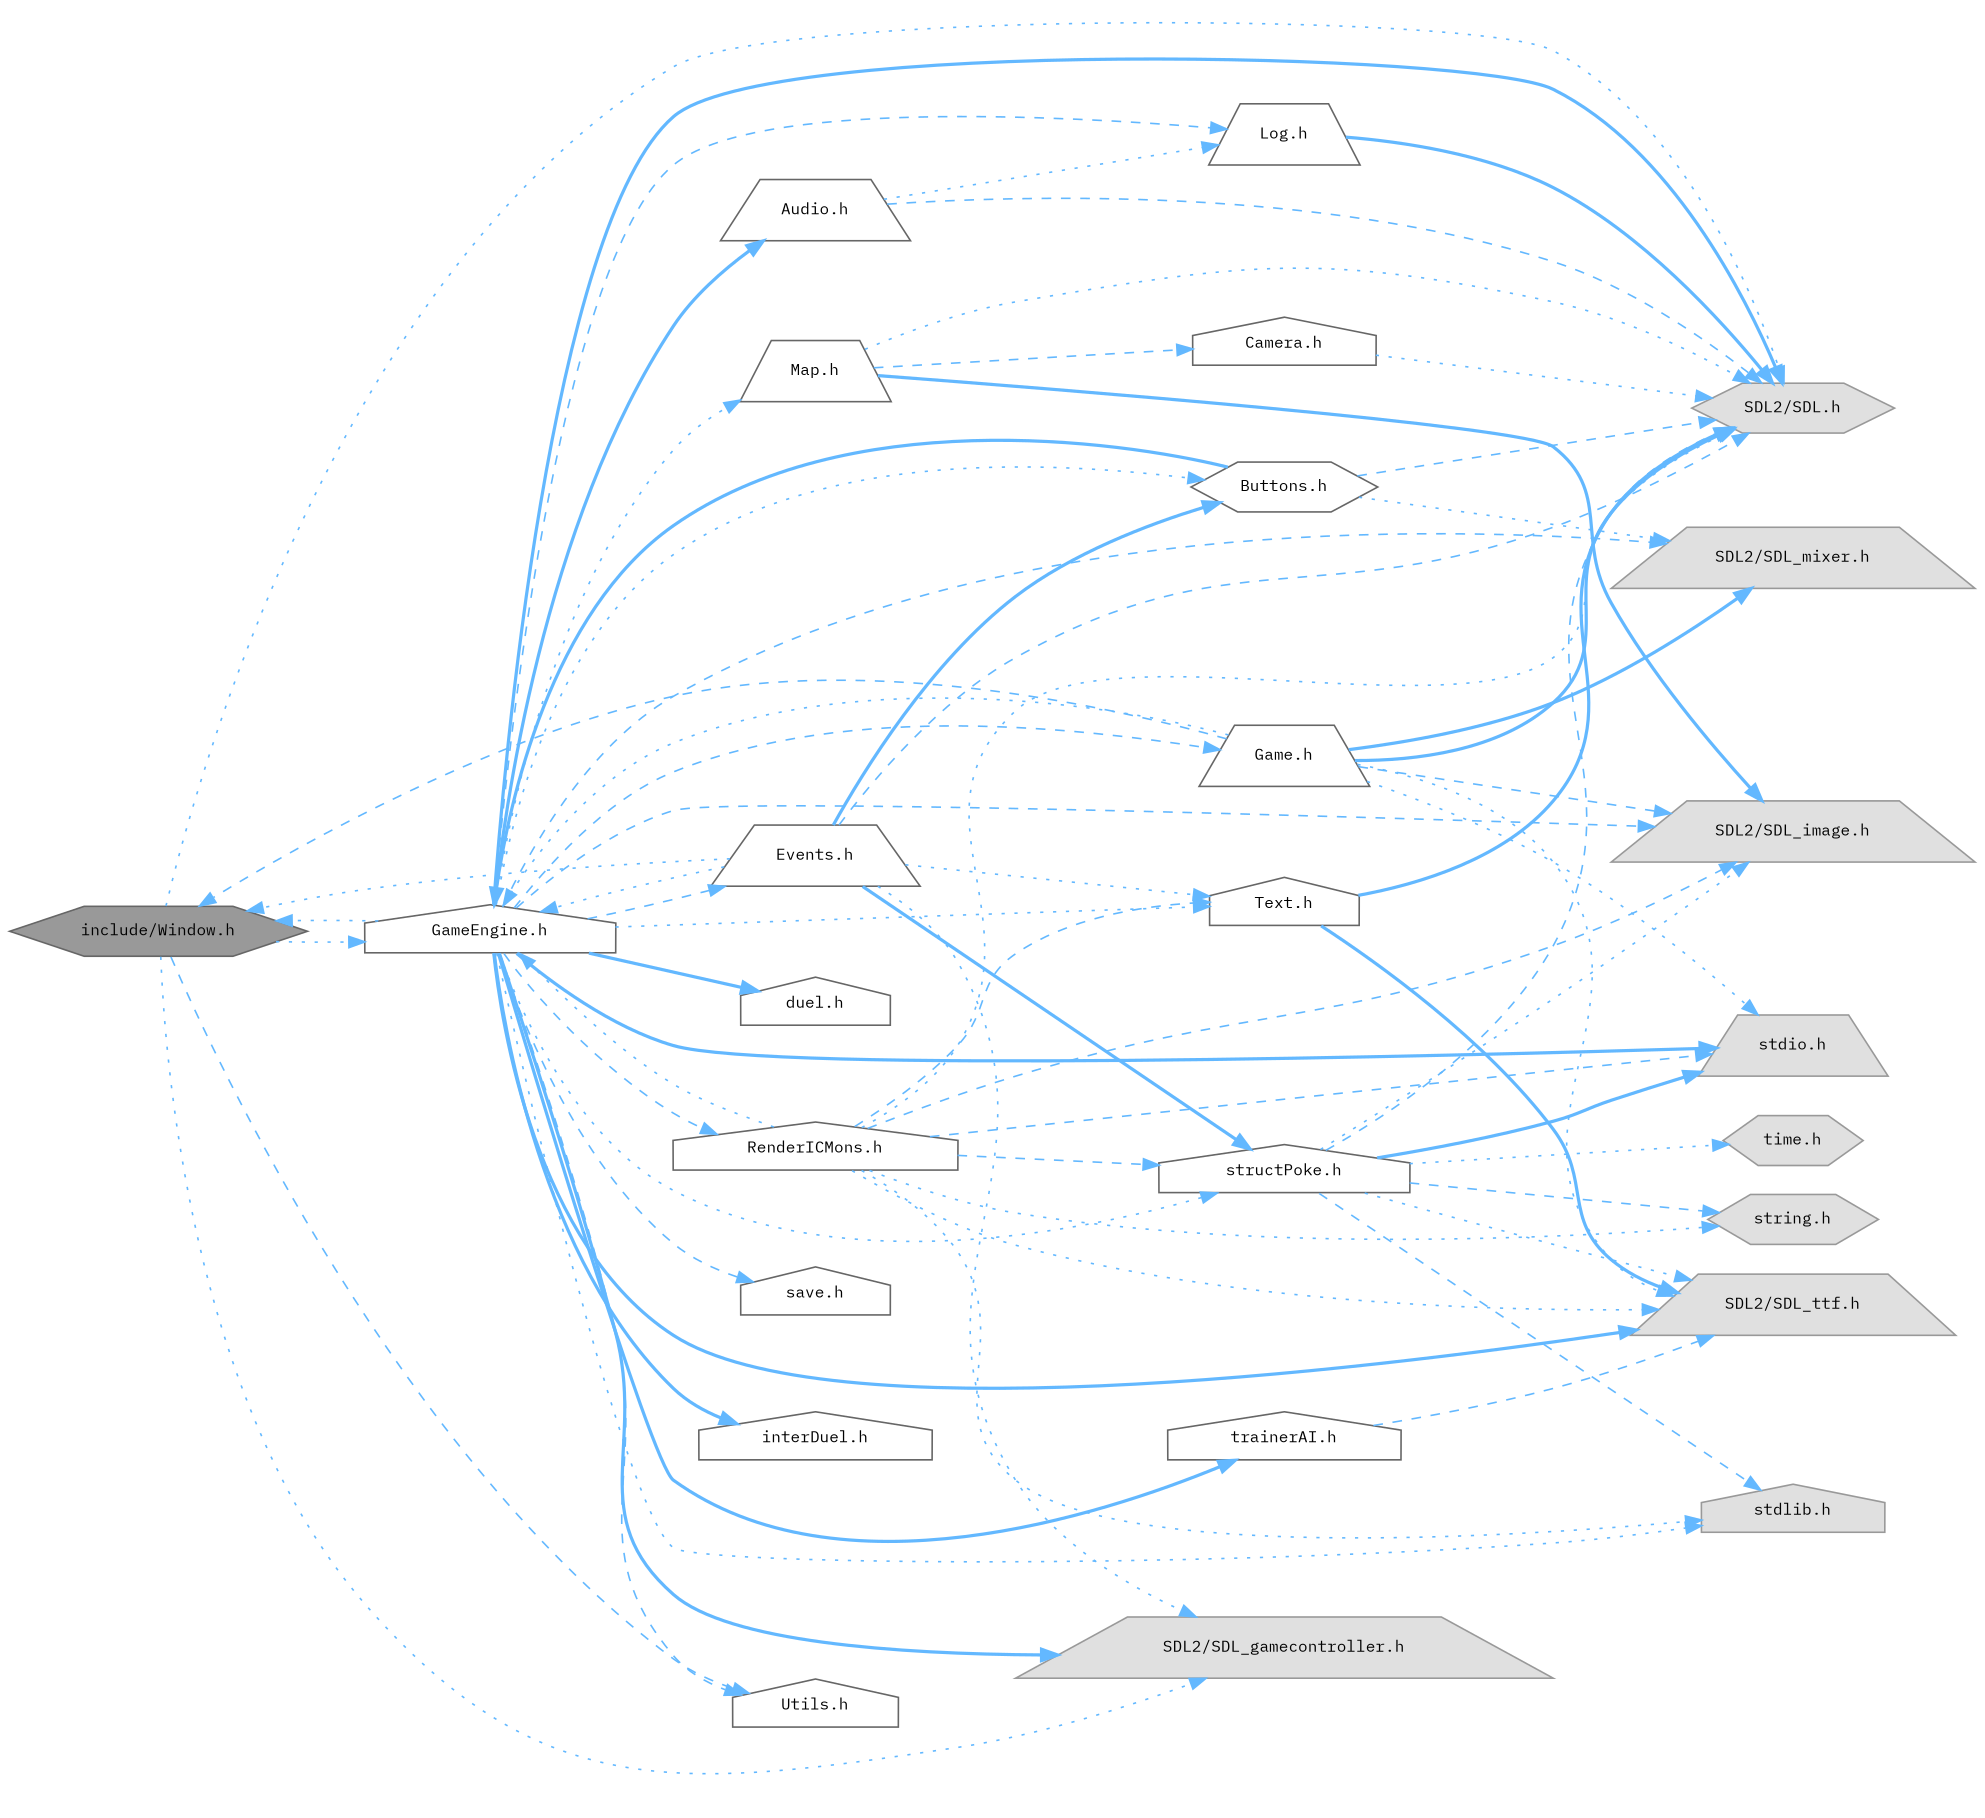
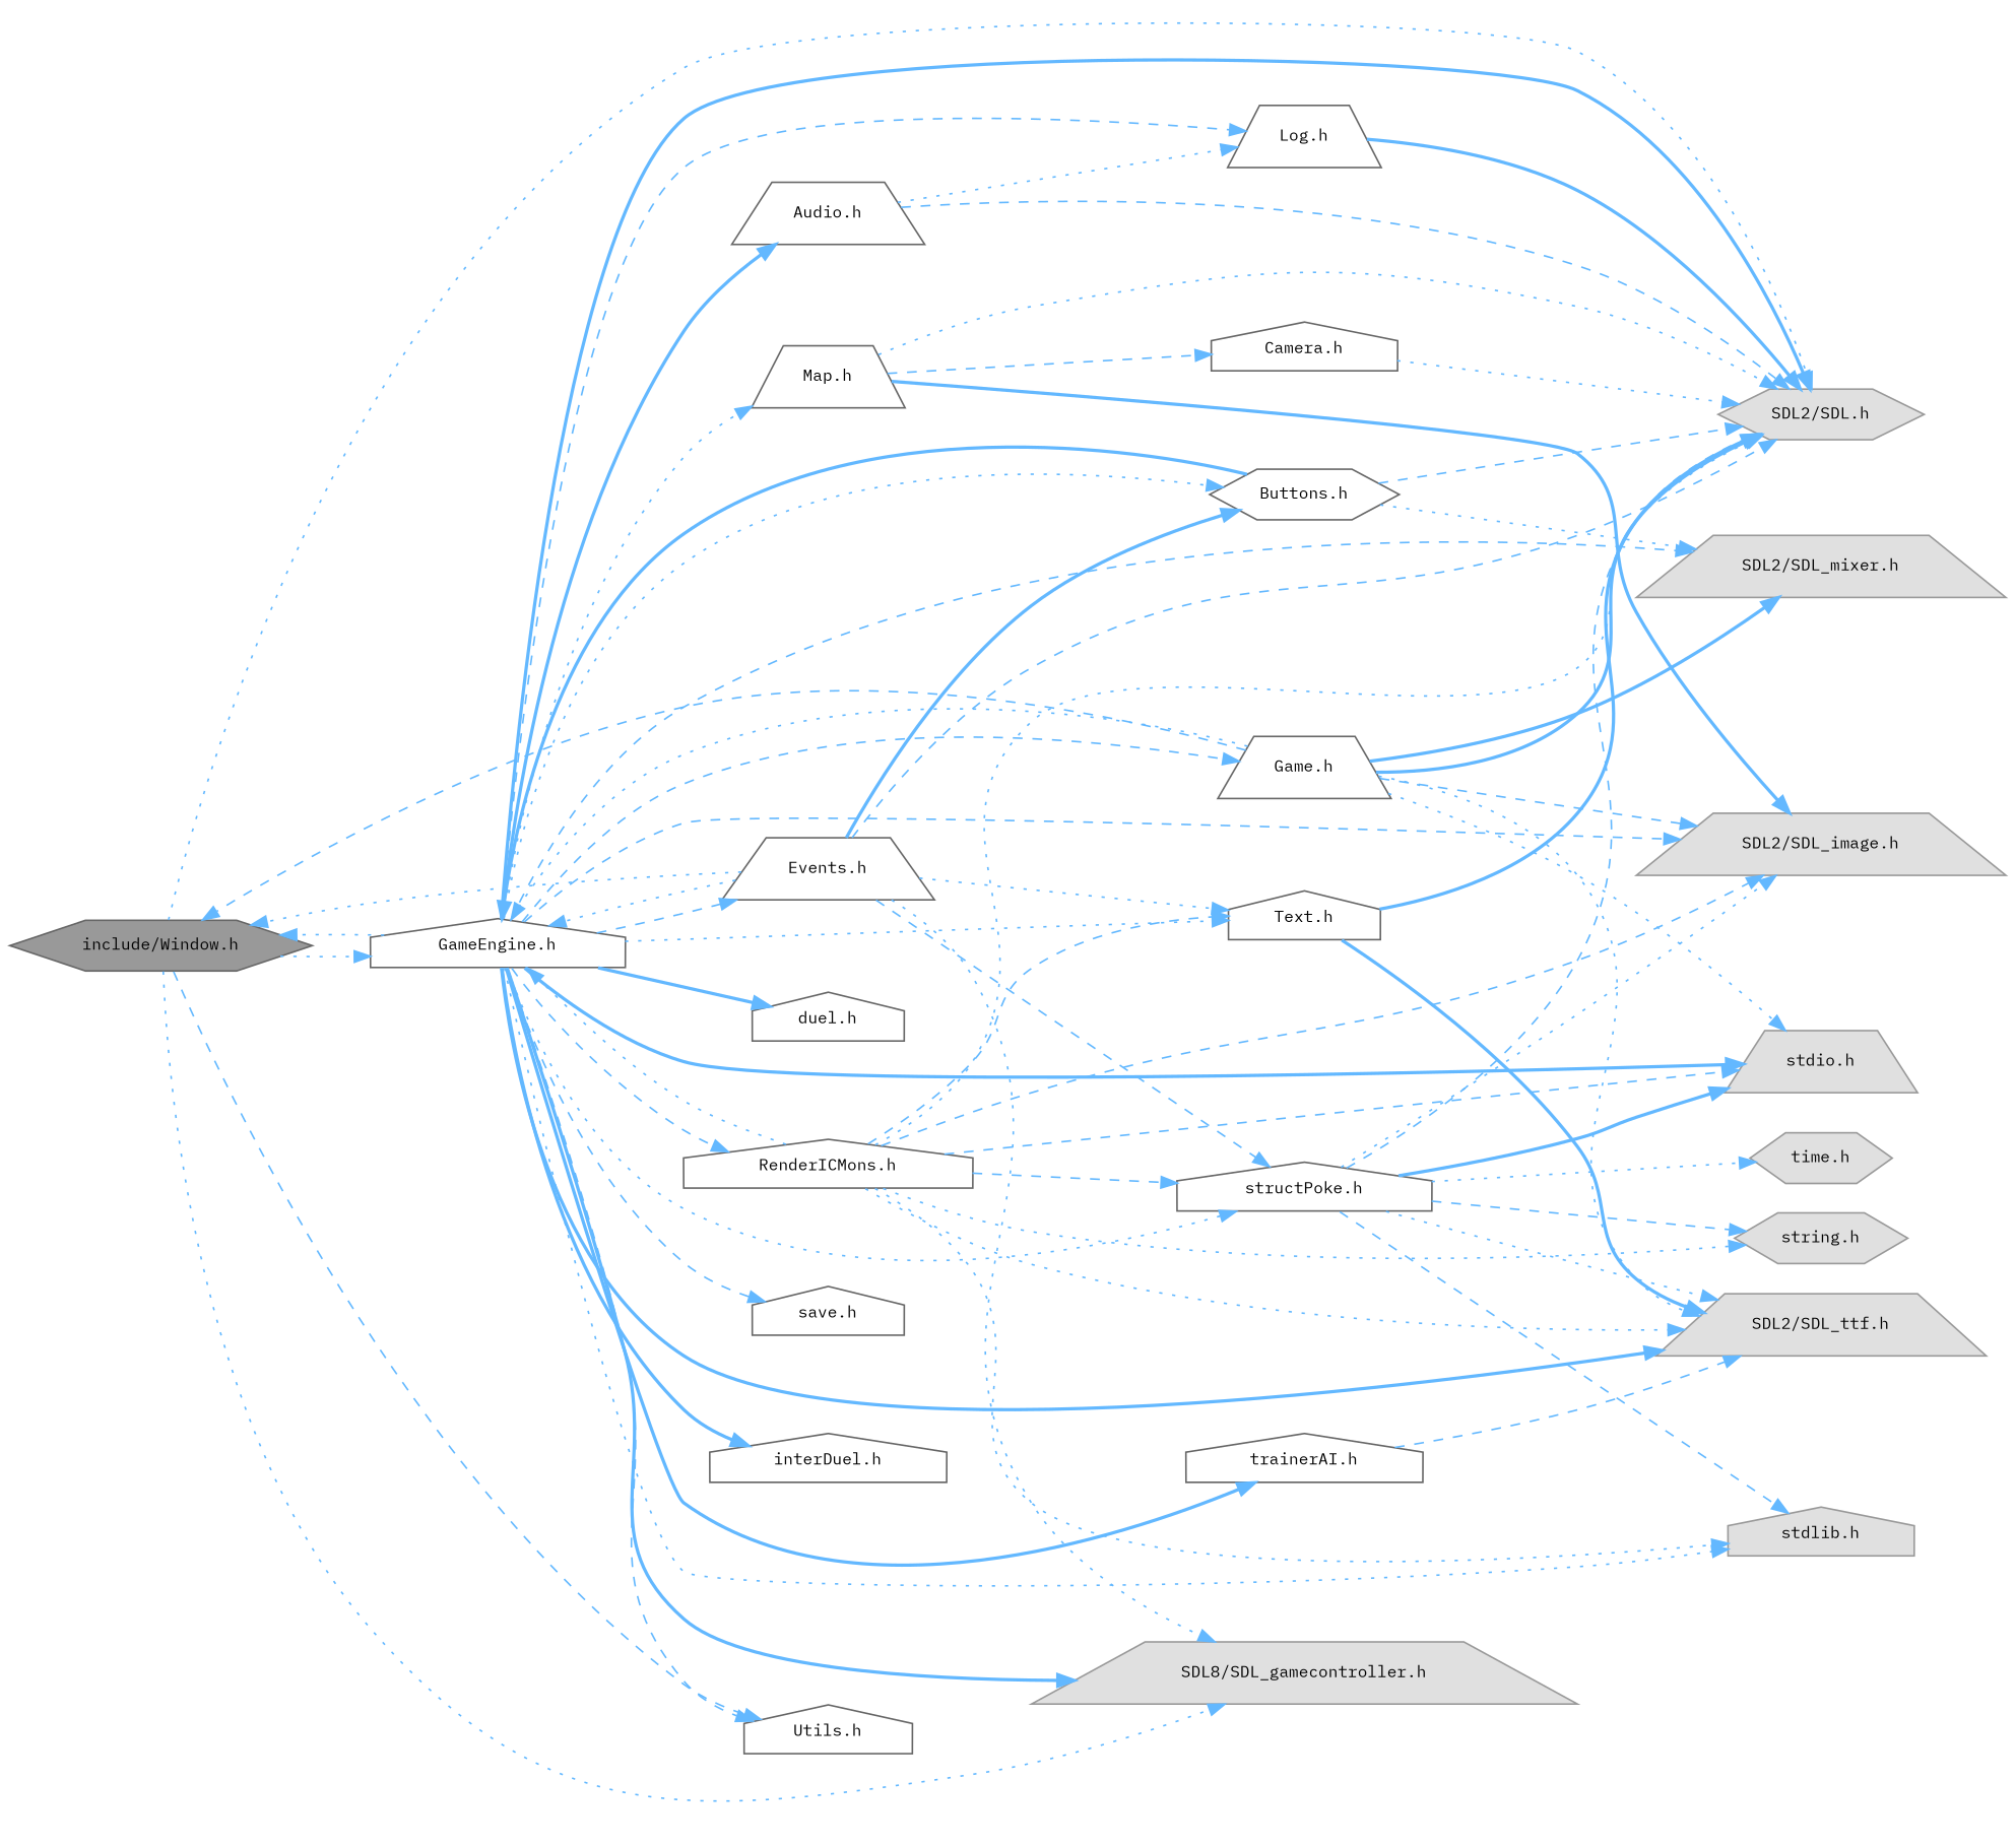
  digraph {
    fontname="IBM Plex Mono"
    rankdir=LR
    node [color=grey40 fillcolor=white fontname="IBM Plex Mono" fontsize=10 shape=house style=filled]
    edge [color=steelblue1 fontname="IBM Plex Mono" fontsize=10 labelfontname=Helvetica labelfontsize=10 style=dotted]
    n1 [color=gray40 fillcolor=grey60 fontcolor=black height=0.2 label="include/Window.h" shape=hexagon width=0.4]
    n2 [color=grey60 fillcolor="#E0E0E0" height=0.2 label="SDL2/SDL.h" shape=hexagon width=0.4]
-   n3 [color=grey60 fillcolor="#E0E0E0" height=0.2 label="SDL2/SDL_gamecontroller.h" shape=trapezium width=0.4]
+   n3 [color=grey60 fillcolor="#E0E0E0" height=0.2 label="SDL8/SDL_gamecontroller.h" shape=trapezium width=0.4]
    n4 [height=0.2 label="GameEngine.h" width=0.4]
    n5 [height=0.2 label="Utils.h" width=0.4]
    n6 [color=grey60 fillcolor="#E0E0E0" height=0.2 label="SDL2/SDL_ttf.h" shape=trapezium width=0.4]
    n7 [color=grey60 fillcolor="#E0E0E0" height=0.2 label="SDL2/SDL_mixer.h" shape=trapezium width=0.4]
    n8 [color=grey60 fillcolor="#E0E0E0" height=0.2 label="SDL2/SDL_image.h" shape=trapezium width=0.4]
    n9 [color=grey60 fillcolor="#E0E0E0" height=0.2 label="stdio.h" shape=trapezium width=0.4]
    n10 [color=grey60 fillcolor="#E0E0E0" height=0.2 label="stdlib.h" width=0.4]
    n11 [height=0.2 label="Log.h" shape=trapezium width=0.4]
    n12 [height=0.2 label="Audio.h" shape=trapezium width=0.4]
    n13 [height=0.2 label="Buttons.h" shape=hexagon width=0.4]
    n14 [height=0.2 label="structPoke.h" width=0.4]
    n15 [height=0.2 label="duel.h" width=0.4]
    n16 [height=0.2 label="trainerAI.h" width=0.4]
    n17 [height=0.2 label="save.h" width=0.4]
    n18 [height=0.2 label="interDuel.h" width=0.4]
    n19 [height=0.2 label="Text.h" width=0.4]
    n20 [height=0.2 label="Map.h" shape=trapezium width=0.4]
    n21 [height=0.2 label="Game.h" shape=trapezium width=0.4]
    n22 [height=0.2 label="Events.h" shape=trapezium width=0.4]
    n23 [height=0.2 label="RenderICMons.h" width=0.4]
    n24 [color=grey60 fillcolor="#E0E0E0" height=0.2 label="time.h" shape=hexagon width=0.4]
    n25 [color=grey60 fillcolor="#E0E0E0" height=0.2 label="string.h" shape=hexagon width=0.4]
    n26 [height=0.2 label="Camera.h" width=0.4]
    n1 -> n2
    n1 -> n3
    n1 -> n4
    n1 -> n5 [style=dashed]
    n4 -> n1
    n4 -> n2 [style=bold]
    n4 -> n3 [style=bold]
    n4 -> n5 [style=dashed]
    n4 -> n6 [style=bold]
    n4 -> n7 [style=dashed]
    n4 -> n8 [style=dashed]
    n4 -> n9 [style=bold]
    n4 -> n10
    n4 -> n11 [style=dashed]
    n4 -> n12 [style=bold]
    n4 -> n13
    n4 -> n14
    n4 -> n15 [style=bold]
    n4 -> n16 [style=bold]
    n4 -> n17 [style=dashed]
    n4 -> n18 [style=bold]
    n4 -> n19
    n4 -> n20
    n4 -> n21 [style=dashed]
    n4 -> n22 [style=dashed]
    n4 -> n23 [style=dashed]
    n11 -> n2 [style=bold]
    n12 -> n2 [style=dashed]
    n12 -> n11
    n13 -> n2 [style=dashed]
    n13 -> n4 [style=bold]
    n13 -> n7
    n14 -> n2 [style=dashed]
    n14 -> n6
    n14 -> n8
    n14 -> n9 [style=bold]
    n14 -> n10 [style=dashed]
    n14 -> n24
    n14 -> n25 [style=dashed]
    n16 -> n6 [style=dashed]
    n19 -> n2 [style=bold]
    n19 -> n6 [style=bold]
    n20 -> n2
    n20 -> n8 [style=bold]
    n20 -> n26 [style=dashed]
    n21 -> n1 [style=dashed]
    n21 -> n2 [style=bold]
    n21 -> n4
    n21 -> n6
    n21 -> n7 [style=bold]
    n21 -> n8 [style=dashed]
    n21 -> n9
    n22 -> n1
    n22 -> n2 [style=dashed]
    n22 -> n3
    n22 -> n4
    n22 -> n13 [style=bold]
-   n22 -> n14 [style=bold]
+   n22 -> n14 [style=dashed]
    n22 -> n19
    n23 -> n2
    n23 -> n4
    n23 -> n6
    n23 -> n8 [style=dashed]
    n23 -> n9 [style=dashed]
    n23 -> n10
    n23 -> n14 [style=dashed]
    n23 -> n19 [style=dashed]
    n23 -> n25
    n26 -> n2
  }
